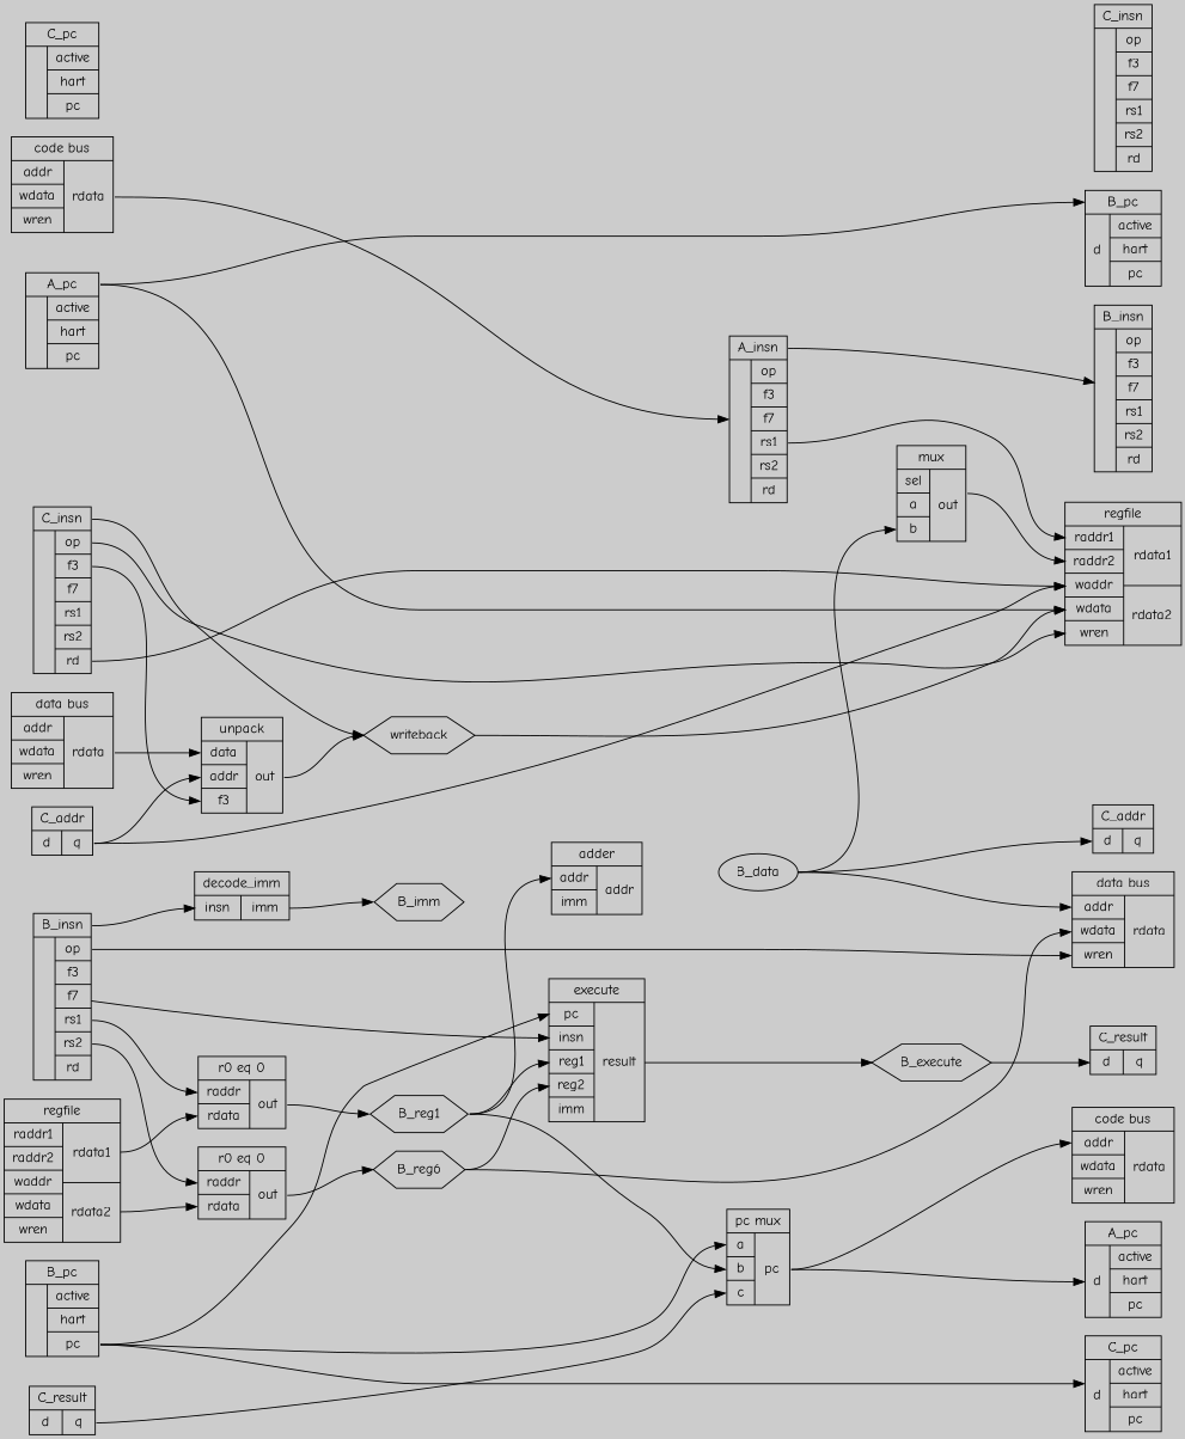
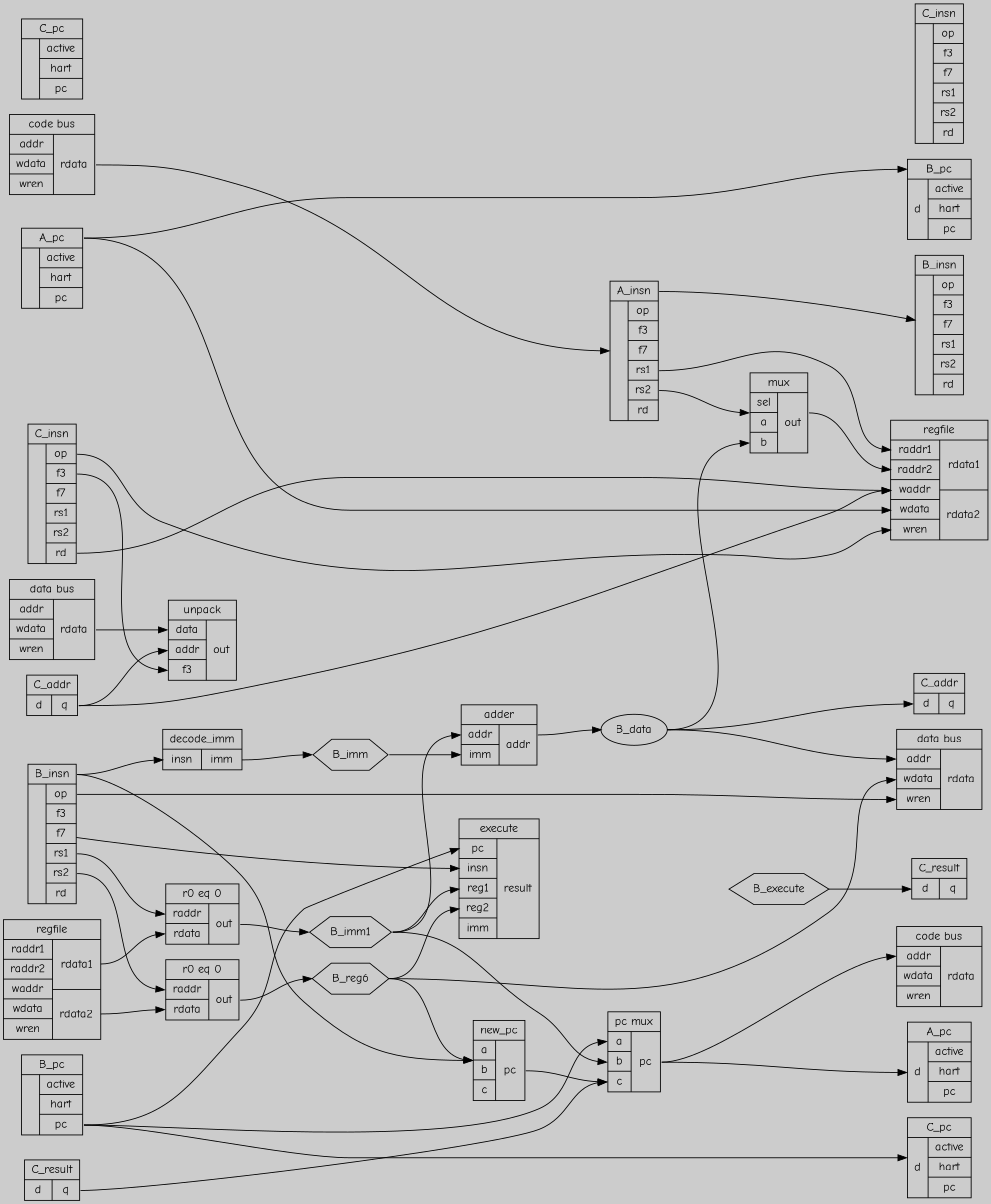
  digraph {
    bgcolor="#CCCCCC"
    fontname="Comic Neue"
    rankdir=LR
    ranksep=1
    node [fontname="Comic Neue" shape=record]
    edge [fontname="Comic Neue" headport=w tailport=e]
    n1 [label="<top>A_pc|{|{<active>active|<hart>hart|<pc>pc}}"]
    n2 [label="<top>B_pc|{|{<active>active|<hart>hart|<pc>pc}}"]
    n3 [label="<top>C_pc|{|{<active>active|<hart>hart|<pc>pc}}"]
    n4 [label="<top>B_insn|{|{<op>op|<f3>f3|<f7>f7|<rs1>rs1|<rs2>rs2|<rd>rd}}"]
    n5 [label="<top>C_insn|{|{<op>op|<f3>f3|<f7>f7|<rs1>rs1|<rs2>rs2|<rd>rd}}"]
    n6 [label="<top>C_addr|{<d>d|{<q>q}}"]
    n7 [label="C_result|{<d>d|{<q>q}}"]
    n8 [label="data bus|{{<addr>addr|<wdata>wdata|<wren>wren}|<rdata>rdata}"]
    n9 [label="code bus|{{<addr>addr|<wdata>wdata|<wren>wren}|<rdata>rdata}"]
    n10 [label="regfile|{{<raddr1>raddr1|<raddr2>raddr2|<waddr>waddr|<wdata>wdata|<wren>wren}|{<rdata1>rdata1|<rdata2>rdata2}}"]
    n11 [label="<top>B_pc|{<d>d|{<active>active|<hart>hart|<pc>pc}}"]
    n12 [label="regfile|{{<raddr1>raddr1|<raddr2>raddr2|<waddr>waddr|<wdata>wdata|<wren>wren}|{<rdata1>rdata1|<rdata2>rdata2}}"]
    n13 [label="<top>C_pc|{<d>d|{<active>active|<hart>hart|<pc>pc}}"]
    n14 [label="data bus|{{<addr>addr|<wdata>wdata|<wren>wren}|<rdata>rdata}"]
    n15 [label="C_result|{<d>d|{<q>q}}"]
    n16 [label="code bus|{{<addr>addr|<wdata>wdata|<wren>wren}|<rdata>rdata}"]
    n17 [label="<top>A_pc|{<d>d|{<active>active|<hart>hart|<pc>pc}}"]
    n18 [label="<top>C_addr|{<d>d|{<q>q}}"]
    n19 [label="<top>B_insn|{|{<op>op|<f3>f3|<f7>f7|<rs1>rs1|<rs2>rs2|<rd>rd}}"]
    n20 [label="<top>C_insn|{|{<op>op|<f3>f3|<f7>f7|<rs1>rs1|<rs2>rs2|<rd>rd}}"]
    n21 [label="pc mux|{{<a>a|<b>b|<c>c}|<pc>pc}"]
    n22 [label="execute|{{<pc>pc|<insn>insn|<reg1>reg1|<reg2>reg2|<imm>imm}|<result>result}"]
    n23 [label="r0 eq 0|{{<raddr>raddr|<rdata>rdata}|<out>out}"]
    n24 [label="r0 eq 0|{{<raddr>raddr|<rdata>rdata}|<out>out}"]
    n25 [label="decode_imm|{<insn>insn|<imm>imm}"]
+   n26 [label="new_pc|{{<a>a|<b>b|<c>c}|<pc>pc}"]
    n27 [label="unpack|{{<data>data|<addr>addr|<f3>f3}|<out>out}"]
-   writeback [shape=hexagon]
    n29 [label="<insn>A_insn|{|{<op>op|<f3>f3|<f7>f7|<rs1>rs1|<rs2>rs2|<rd>rd}}"]
    n30 [label=B_execute shape=hexagon]
-   B_reg1 [shape=hexagon]
+   B_reg1 [shape=hexagon label=B_imm1]
    n32 [label=B_reg6 shape=hexagon]
    B_imm [shape=hexagon]
    n34 [label="mux|{{<sel>sel|<a>a|<b>b}|<out>out}"]
    n35 [label="adder|{{<addr>addr|<imm>imm}|<addr>addr}"]
    n36 [label=B_data shape=ellipse]
    subgraph sub_1 {
      rank=same
      n1
      n2
      n3
      n4
      n5
      n6
      n7
      n8
      n9
      n10
    }
    subgraph sub_2 {
      rank=same
      n11
      n12
      n13
      n14
      n15
      n16
      n17
      n18
      n19
      n20
    }
    n1 -> n11 [headport="top:w" tailport="top:e"]
    n1 -> n12 [headport="wdata:w" tailport="top:e"]
    n2 -> n13 [tailport="pc:e"]
    n2 -> n21 [headport="a:w" tailport="pc:e"]
    n2 -> n22 [headport="pc:w" tailport="pc:e"]
    n4 -> n14 [headport="wren:w" tailport="op:e"]
    n4 -> n22 [headport="insn:w" tailport="insn:e"]
    n4 -> n23 [headport="raddr:w" tailport="rs1:e"]
    n4 -> n24 [headport="raddr:w" tailport="rs2:e"]
    n4 -> n25 [headport="insn:w" tailport="top:e"]
+   n4 -> n26 [tailport="top:e"]
    n5 -> n12 [headport="waddr:w" tailport="rd:e"]
    n5 -> n12 [headport="wren:w" tailport="op:e"]
    n5 -> n27 [headport="f3:w" tailport="f3:e"]
-   n5 -> writeback [tailport="top:e"]
    n6 -> n12 [headport="waddr:w" tailport="q:e"]
    n6 -> n27 [headport="addr:w" tailport="q:e"]
    n7 -> n21 [headport=c tailport="q:e"]
    n8 -> n27 [headport="data:w" tailport="rdata:e"]
    n9 -> n29 [tailport="rdata:e"]
    n10 -> n23 [headport="rdata:w" tailport="rdata1:e"]
    n10 -> n24 [headport="rdata:w" tailport="rdata2:e"]
    n21 -> n16 [headport="addr:w" tailport=pc]
    n21 -> n17 [headport="d:w" tailport=pc]
-   n22 -> n30 [tailport="result:e"]
    n23 -> B_reg1 [tailport="out:e"]
    n24 -> n32 [tailport="out:e"]
    n25 -> B_imm [tailport="imm:e"]
-   n27 -> writeback [tailport="out:e"]
-   writeback -> n12 [headport="wdata:w"]
+   n26 -> n21 [headport="c:w" tailport="pc:e"]
    n29 -> n12 [headport="raddr1:w" tailport="rs1:e"]
    n29 -> n19 [headport="insn:w" tailport="insn:e"]
+   n29 -> n34 [tailport="rs2:e"]
    n30 -> n15 [headport="d:w"]
    B_reg1 -> n21 [headport="b:w"]
    B_reg1 -> n22 [headport="reg1:w"]
    B_reg1 -> n35 [headport="addr:w"]
    n32 -> n14 [headport="wdata:w"]
    n32 -> n22 [headport="reg2:w"]
+   n32 -> n26
+   B_imm -> n35 [headport="imm:w"]
    n34 -> n12 [headport="raddr2:w"]
+   n35 -> n36
    n36 -> n14 [headport="addr:w"]
    n36 -> n18 [headport="d:w"]
    n36 -> n34 [headport="b:w"]
  }
